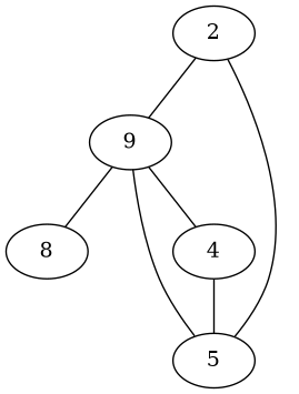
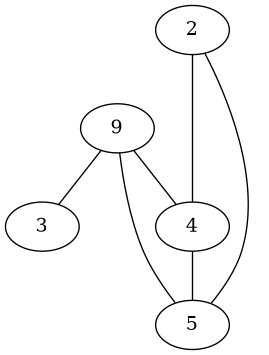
  graph {
    fontname="DejaVu Serif"
    node [fontname="DejaVu Serif"]
    edge [fontname="DejaVu Serif"]
    n1 [label=9]
-   3 [label=8]
+   3
    4
    5
    2
    n1 -- 3
    n1 -- 4
    n1 -- 5
    4 -- 5
-   2 -- n1
+   2 -- 4
    2 -- 5
  }
